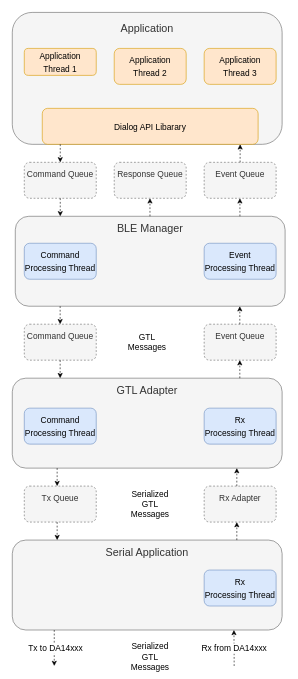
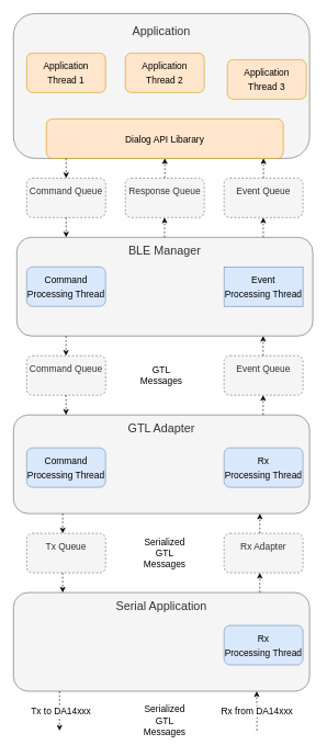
  <mxCell id="0" />
  <mxCell id="1" parent="0" />
  <mxCell id="2" value="&lt;div&gt;&lt;font style=&quot;font-size: 18px;&quot;&gt;Serial Application&lt;br&gt;&lt;/font&gt;&lt;/div&gt;&lt;div&gt;&lt;font style=&quot;font-size: 18px;&quot;&gt;&lt;br&gt;&lt;/font&gt;&lt;/div&gt;&lt;div&gt;&lt;font style=&quot;font-size: 18px;&quot;&gt;&lt;br&gt;&lt;/font&gt;&lt;/div&gt;&lt;div&gt;&lt;font style=&quot;font-size: 18px;&quot;&gt;&lt;br&gt;&lt;/font&gt;&lt;/div&gt;&lt;div&gt;&lt;font style=&quot;font-size: 18px;&quot;&gt;&lt;br&gt;&lt;/font&gt;&lt;/div&gt;&lt;div&gt;&lt;font style=&quot;font-size: 18px;&quot;&gt;&lt;br&gt;&lt;/font&gt;&lt;/div&gt;" style="rounded=1;whiteSpace=wrap;html=1;fillColor=#f5f5f5;fontColor=#333333;strokeColor=#666666;" parent="1" vertex="1"><mxGeometry x="20" y="900" width="450" height="150" as="geometry" /></mxCell>
  <mxCell id="3" value="&lt;div style=&quot;font-size: 18px;&quot;&gt;&lt;font style=&quot;font-size: 18px;&quot;&gt;Application&lt;/font&gt;&lt;/div&gt;&lt;div style=&quot;font-size: 18px;&quot;&gt;&lt;font style=&quot;font-size: 18px;&quot;&gt;&lt;br&gt;&lt;/font&gt;&lt;/div&gt;&lt;div style=&quot;font-size: 18px;&quot;&gt;&lt;font style=&quot;font-size: 18px;&quot;&gt;&lt;br&gt;&lt;/font&gt;&lt;/div&gt;&lt;div style=&quot;font-size: 18px;&quot;&gt;&lt;font style=&quot;font-size: 18px;&quot;&gt;&lt;br&gt;&lt;/font&gt;&lt;/div&gt;&lt;div&gt;&lt;br&gt;&lt;/div&gt;&lt;div&gt;&lt;br&gt;&lt;/div&gt;&lt;div&gt;&lt;br&gt;&lt;/div&gt;&lt;div&gt;&lt;br&gt;&lt;/div&gt;&lt;div&gt;&lt;br&gt;&lt;/div&gt;&lt;div&gt;&lt;br&gt;&lt;/div&gt;&lt;div&gt;&lt;br&gt;&lt;/div&gt;" style="rounded=1;whiteSpace=wrap;html=1;fillColor=#f5f5f5;fontColor=#333333;strokeColor=#666666;" parent="1" vertex="1"><mxGeometry x="20" y="20" width="450" height="220" as="geometry" /></mxCell>
- <mxCell id="4" value="&lt;div&gt;&lt;font style=&quot;font-size: 14px;&quot;&gt;Application&lt;br&gt;&lt;/font&gt;&lt;/div&gt;&lt;div&gt;&lt;font style=&quot;font-size: 14px;&quot;&gt;Thread 1&lt;/font&gt;&lt;/div&gt;" style="rounded=1;whiteSpace=wrap;html=1;fontSize=18;fillColor=#ffe6cc;strokeColor=#d79b00;" parent="1" vertex="1"><mxGeometry x="40" y="80" width="120" height="45" as="geometry" /></mxCell>
+ <mxCell id="4" value="&lt;div&gt;&lt;font style=&quot;font-size: 14px;&quot;&gt;Application&lt;br&gt;&lt;/font&gt;&lt;/div&gt;&lt;div&gt;&lt;font style=&quot;font-size: 14px;&quot;&gt;Thread 1&lt;/font&gt;&lt;/div&gt;" style="rounded=1;whiteSpace=wrap;html=1;fontSize=18;fillColor=#ffe6cc;strokeColor=#d79b00;" parent="1" vertex="1"><mxGeometry x="40" y="80" width="120" height="60" as="geometry" /></mxCell>
  <mxCell id="5" value="&lt;div&gt;&lt;font style=&quot;font-size: 14px;&quot;&gt;Application &lt;br&gt;&lt;/font&gt;&lt;/div&gt;&lt;div&gt;&lt;font style=&quot;font-size: 14px;&quot;&gt;Thread 2&lt;/font&gt;&lt;/div&gt;" style="rounded=1;whiteSpace=wrap;html=1;fontSize=18;fillColor=#ffe6cc;strokeColor=#d79b00;" parent="1" vertex="1"><mxGeometry x="190" y="80" width="120" height="60" as="geometry" /></mxCell>
- <mxCell id="6" value="&lt;div&gt;&lt;font style=&quot;font-size: 14px;&quot;&gt;Application &lt;br&gt;&lt;/font&gt;&lt;/div&gt;&lt;div&gt;&lt;font style=&quot;font-size: 14px;&quot;&gt;Thread 3&lt;/font&gt;&lt;/div&gt;" style="rounded=1;whiteSpace=wrap;html=1;fontSize=18;fillColor=#ffe6cc;strokeColor=#d79b00;" parent="1" vertex="1"><mxGeometry x="340" y="80" width="120" height="60" as="geometry" /></mxCell>
+ <mxCell id="6" value="&lt;div&gt;&lt;font style=&quot;font-size: 14px;&quot;&gt;Application &lt;br&gt;&lt;/font&gt;&lt;/div&gt;&lt;div&gt;&lt;font style=&quot;font-size: 14px;&quot;&gt;Thread 3&lt;/font&gt;&lt;/div&gt;" style="rounded=1;whiteSpace=wrap;html=1;fontSize=18;fillColor=#ffe6cc;strokeColor=#d79b00;" parent="1" vertex="1"><mxGeometry x="345" y="90" width="120" height="60" as="geometry" /></mxCell>
  <mxCell id="7" value="&lt;font style=&quot;font-size: 14px;&quot;&gt;Dialog API Libarary&lt;/font&gt;" style="rounded=1;whiteSpace=wrap;html=1;fontSize=18;fillColor=#ffe6cc;strokeColor=#d79b00;" parent="1" vertex="1"><mxGeometry x="70" y="180" width="360" height="60" as="geometry" /></mxCell>
  <mxCell id="8" value="&lt;div&gt;&lt;font style=&quot;font-size: 14px;&quot;&gt;Command Queue&lt;br&gt;&lt;/font&gt;&lt;/div&gt;&lt;div&gt;&lt;font style=&quot;font-size: 14px;&quot;&gt;&lt;br&gt;&lt;/font&gt;&lt;/div&gt;" style="rounded=1;whiteSpace=wrap;html=1;fontSize=18;dashed=1;fillColor=#f5f5f5;fontColor=#333333;strokeColor=#666666;" parent="1" vertex="1"><mxGeometry x="40" y="270" width="120" height="60" as="geometry" /></mxCell>
  <mxCell id="9" value="&lt;div&gt;&lt;font style=&quot;font-size: 14px;&quot;&gt;Response Queue&lt;/font&gt;&lt;/div&gt;&lt;div&gt;&lt;font style=&quot;font-size: 14px;&quot;&gt;&lt;br&gt;&lt;/font&gt;&lt;/div&gt;" style="rounded=1;whiteSpace=wrap;html=1;fontSize=18;dashed=1;fillColor=#f5f5f5;fontColor=#333333;strokeColor=#666666;" parent="1" vertex="1"><mxGeometry x="190" y="270" width="120" height="60" as="geometry" /></mxCell>
  <mxCell id="10" value="&lt;div&gt;&lt;font style=&quot;font-size: 14px;&quot;&gt;Event Queue&lt;/font&gt;&lt;/div&gt;&lt;div&gt;&lt;font style=&quot;font-size: 14px;&quot;&gt;&lt;br&gt;&lt;/font&gt;&lt;/div&gt;" style="rounded=1;whiteSpace=wrap;html=1;fontSize=18;dashed=1;fillColor=#f5f5f5;fontColor=#333333;strokeColor=#666666;" parent="1" vertex="1"><mxGeometry x="340" y="270" width="120" height="60" as="geometry" /></mxCell>
  <mxCell id="11" value="&lt;div style=&quot;font-size: 18px;&quot;&gt;&lt;font style=&quot;font-size: 18px;&quot;&gt;BLE Manager&lt;/font&gt;&lt;/div&gt;&lt;div style=&quot;font-size: 18px;&quot;&gt;&lt;font style=&quot;font-size: 18px;&quot;&gt;&lt;br&gt;&lt;/font&gt;&lt;/div&gt;&lt;div style=&quot;font-size: 18px;&quot;&gt;&lt;font style=&quot;font-size: 18px;&quot;&gt;&lt;br&gt;&lt;/font&gt;&lt;/div&gt;&lt;div style=&quot;font-size: 18px;&quot;&gt;&lt;font style=&quot;font-size: 18px;&quot;&gt;&lt;br&gt;&lt;/font&gt;&lt;/div&gt;&lt;div style=&quot;font-size: 18px;&quot;&gt;&lt;font style=&quot;font-size: 18px;&quot;&gt;&lt;br&gt;&lt;/font&gt;&lt;/div&gt;&lt;div style=&quot;font-size: 18px;&quot;&gt;&lt;font style=&quot;font-size: 18px;&quot;&gt;&lt;br&gt;&lt;/font&gt;&lt;/div&gt;" style="rounded=1;whiteSpace=wrap;html=1;fillColor=#f5f5f5;fontColor=#333333;strokeColor=#666666;" parent="1" vertex="1"><mxGeometry x="25" y="360" width="450" height="150" as="geometry" /></mxCell>
  <mxCell id="12" value="&lt;font style=&quot;font-size: 14px;&quot;&gt;Command Processing Thread&lt;/font&gt;" style="rounded=1;whiteSpace=wrap;html=1;fontSize=18;fillColor=#dae8fc;strokeColor=#6c8ebf;" parent="1" vertex="1"><mxGeometry x="40" y="405" width="120" height="60" as="geometry" /></mxCell>
  <mxCell id="13" value="&lt;div&gt;&lt;font style=&quot;font-size: 14px;&quot;&gt;Command Queue&lt;br&gt;&lt;/font&gt;&lt;/div&gt;&lt;div&gt;&lt;font style=&quot;font-size: 14px;&quot;&gt;&lt;br&gt;&lt;/font&gt;&lt;/div&gt;" style="rounded=1;whiteSpace=wrap;html=1;fontSize=18;dashed=1;fillColor=#f5f5f5;fontColor=#333333;strokeColor=#666666;" parent="1" vertex="1"><mxGeometry x="40" y="540" width="120" height="60" as="geometry" /></mxCell>
  <mxCell id="14" value="&lt;div&gt;&lt;font style=&quot;font-size: 14px;&quot;&gt;Event Queue&lt;/font&gt;&lt;/div&gt;&lt;div&gt;&lt;font style=&quot;font-size: 14px;&quot;&gt;&lt;br&gt;&lt;/font&gt;&lt;/div&gt;" style="rounded=1;whiteSpace=wrap;html=1;fontSize=18;dashed=1;fillColor=#f5f5f5;fontColor=#333333;strokeColor=#666666;" parent="1" vertex="1"><mxGeometry x="340" y="540" width="120" height="60" as="geometry" /></mxCell>
  <mxCell id="15" value="&lt;div style=&quot;font-size: 18px;&quot;&gt;&lt;font style=&quot;font-size: 18px;&quot;&gt;GTL Adapter&lt;/font&gt;&lt;/div&gt;&lt;div style=&quot;font-size: 18px;&quot;&gt;&lt;font style=&quot;font-size: 18px;&quot;&gt;&lt;br&gt;&lt;/font&gt;&lt;/div&gt;&lt;div style=&quot;font-size: 18px;&quot;&gt;&lt;font style=&quot;font-size: 18px;&quot;&gt;&lt;br&gt;&lt;/font&gt;&lt;/div&gt;&lt;div style=&quot;font-size: 18px;&quot;&gt;&lt;font style=&quot;font-size: 18px;&quot;&gt;&lt;br&gt;&lt;/font&gt;&lt;/div&gt;&lt;div style=&quot;font-size: 18px;&quot;&gt;&lt;font style=&quot;font-size: 18px;&quot;&gt;&lt;br&gt;&lt;/font&gt;&lt;/div&gt;&lt;div style=&quot;font-size: 18px;&quot;&gt;&lt;font style=&quot;font-size: 18px;&quot;&gt;&lt;br&gt;&lt;/font&gt;&lt;/div&gt;" style="rounded=1;whiteSpace=wrap;html=1;fillColor=#f5f5f5;fontColor=#333333;strokeColor=#666666;" parent="1" vertex="1"><mxGeometry x="20" y="630" width="450" height="150" as="geometry" /></mxCell>
  <mxCell id="16" value="&lt;div&gt;&lt;font style=&quot;font-size: 14px;&quot;&gt;Tx Queue&lt;br&gt;&lt;/font&gt;&lt;/div&gt;&lt;div&gt;&lt;font style=&quot;font-size: 14px;&quot;&gt;&lt;br&gt;&lt;/font&gt;&lt;/div&gt;" style="rounded=1;whiteSpace=wrap;html=1;fontSize=18;dashed=1;fillColor=#f5f5f5;strokeColor=#666666;fontColor=#333333;" parent="1" vertex="1"><mxGeometry x="40" y="810" width="120" height="60" as="geometry" /></mxCell>
  <mxCell id="17" value="&lt;div&gt;&lt;font style=&quot;font-size: 14px;&quot;&gt;Rx Adapter&lt;/font&gt;&lt;/div&gt;&lt;div&gt;&lt;font style=&quot;font-size: 14px;&quot;&gt;&lt;br&gt;&lt;/font&gt;&lt;/div&gt;" style="rounded=1;whiteSpace=wrap;html=1;fontSize=18;dashed=1;fillColor=#f5f5f5;strokeColor=#666666;fontColor=#333333;" parent="1" vertex="1"><mxGeometry x="340" y="810" width="120" height="60" as="geometry" /></mxCell>
  <mxCell id="18" value="" style="endArrow=classic;html=1;rounded=0;fontSize=14;entryX=0.5;entryY=0;entryDx=0;entryDy=0;dashed=1;" parent="1" target="8" edge="1"><mxGeometry width="50" height="50" relative="1" as="geometry"><mxPoint x="100" y="240" as="sourcePoint" /><mxPoint x="510" y="550" as="targetPoint" /></mxGeometry></mxCell>
+ <mxCell id="19" value="" style="endArrow=classic;html=1;rounded=0;fontSize=14;exitX=0.5;exitY=0;exitDx=0;exitDy=0;entryX=0.5;entryY=1;entryDx=0;entryDy=0;dashed=1;" parent="1" source="9" target="7" edge="1"><mxGeometry width="50" height="50" relative="1" as="geometry"><mxPoint x="250" y="290" as="sourcePoint" /><mxPoint x="300" y="240" as="targetPoint" /></mxGeometry></mxCell>
  <mxCell id="20" value="" style="endArrow=classic;html=1;rounded=0;fontSize=14;exitX=0.5;exitY=0;exitDx=0;exitDy=0;dashed=1;" parent="1" source="10" edge="1"><mxGeometry width="50" height="50" relative="1" as="geometry"><mxPoint x="480" y="310" as="sourcePoint" /><mxPoint x="400" y="240" as="targetPoint" /></mxGeometry></mxCell>
  <mxCell id="21" value="" style="endArrow=classic;html=1;rounded=0;fontSize=14;exitX=0.5;exitY=1;exitDx=0;exitDy=0;dashed=1;" parent="1" source="8" edge="1"><mxGeometry width="50" height="50" relative="1" as="geometry"><mxPoint x="-30" y="400" as="sourcePoint" /><mxPoint x="100" y="360" as="targetPoint" /></mxGeometry></mxCell>
  <mxCell id="22" value="" style="endArrow=classic;html=1;rounded=0;fontSize=14;exitX=0.5;exitY=0;exitDx=0;exitDy=0;dashed=1;" parent="1" edge="1"><mxGeometry width="50" height="50" relative="1" as="geometry"><mxPoint x="399.64" y="360" as="sourcePoint" /><mxPoint x="399.64" y="330" as="targetPoint" /></mxGeometry></mxCell>
  <mxCell id="23" value="" style="endArrow=classic;html=1;rounded=0;fontSize=14;exitX=0.5;exitY=0;exitDx=0;exitDy=0;dashed=1;" parent="1" edge="1"><mxGeometry width="50" height="50" relative="1" as="geometry"><mxPoint x="249.64" y="360" as="sourcePoint" /><mxPoint x="249.64" y="330" as="targetPoint" /></mxGeometry></mxCell>
  <mxCell id="24" value="" style="endArrow=classic;html=1;rounded=0;fontSize=14;exitX=0.5;exitY=1;exitDx=0;exitDy=0;dashed=1;" parent="1" edge="1"><mxGeometry width="50" height="50" relative="1" as="geometry"><mxPoint x="99.82" y="510" as="sourcePoint" /><mxPoint x="99.82" y="540" as="targetPoint" /></mxGeometry></mxCell>
  <mxCell id="25" value="" style="endArrow=classic;html=1;rounded=0;fontSize=14;exitX=0.5;exitY=0;exitDx=0;exitDy=0;dashed=1;" parent="1" edge="1"><mxGeometry width="50" height="50" relative="1" as="geometry"><mxPoint x="399.46" y="540" as="sourcePoint" /><mxPoint x="399.46" y="510" as="targetPoint" /></mxGeometry></mxCell>
  <mxCell id="26" value="" style="endArrow=classic;html=1;rounded=0;fontSize=14;exitX=0.5;exitY=1;exitDx=0;exitDy=0;dashed=1;" parent="1" edge="1"><mxGeometry width="50" height="50" relative="1" as="geometry"><mxPoint x="99.82" y="600" as="sourcePoint" /><mxPoint x="99.82" y="630" as="targetPoint" /></mxGeometry></mxCell>
  <mxCell id="27" value="" style="endArrow=classic;html=1;rounded=0;fontSize=14;exitX=0.5;exitY=0;exitDx=0;exitDy=0;dashed=1;" parent="1" edge="1"><mxGeometry width="50" height="50" relative="1" as="geometry"><mxPoint x="399.46" y="630" as="sourcePoint" /><mxPoint x="399.46" y="600" as="targetPoint" /></mxGeometry></mxCell>
  <mxCell id="28" value="" style="endArrow=classic;html=1;rounded=0;fontSize=14;exitX=0.5;exitY=1;exitDx=0;exitDy=0;dashed=1;" parent="1" edge="1"><mxGeometry width="50" height="50" relative="1" as="geometry"><mxPoint x="94.82" y="780" as="sourcePoint" /><mxPoint x="94.82" y="810" as="targetPoint" /></mxGeometry></mxCell>
  <mxCell id="29" value="" style="endArrow=classic;html=1;rounded=0;fontSize=14;exitX=0.5;exitY=0;exitDx=0;exitDy=0;dashed=1;" parent="1" edge="1"><mxGeometry width="50" height="50" relative="1" as="geometry"><mxPoint x="394.46" y="810" as="sourcePoint" /><mxPoint x="394.46" y="780" as="targetPoint" /></mxGeometry></mxCell>
  <mxCell id="30" value="" style="endArrow=classic;html=1;rounded=0;fontSize=14;exitX=0.5;exitY=1;exitDx=0;exitDy=0;dashed=1;" parent="1" edge="1"><mxGeometry width="50" height="50" relative="1" as="geometry"><mxPoint x="94.82" y="870" as="sourcePoint" /><mxPoint x="94.82" y="900" as="targetPoint" /></mxGeometry></mxCell>
  <mxCell id="31" value="" style="endArrow=classic;html=1;rounded=0;fontSize=14;exitX=0.5;exitY=0;exitDx=0;exitDy=0;dashed=1;" parent="1" edge="1"><mxGeometry width="50" height="50" relative="1" as="geometry"><mxPoint x="394.46" y="900" as="sourcePoint" /><mxPoint x="394.46" y="870" as="targetPoint" /></mxGeometry></mxCell>
  <mxCell id="32" value="" style="endArrow=classic;html=1;rounded=0;fontSize=14;exitX=0.5;exitY=1;exitDx=0;exitDy=0;dashed=1;" parent="1" edge="1"><mxGeometry width="50" height="50" relative="1" as="geometry"><mxPoint x="90" y="1050" as="sourcePoint" /><mxPoint x="90" y="1110" as="targetPoint" /></mxGeometry></mxCell>
  <mxCell id="33" value="Tx to DA14xxx" style="edgeLabel;html=1;align=center;verticalAlign=middle;resizable=0;points=[];fontSize=14;" parent="32" vertex="1" connectable="0"><mxGeometry x="-0.451" y="1" relative="1" as="geometry"><mxPoint y="14" as="offset" /></mxGeometry></mxCell>
  <mxCell id="34" value="" style="endArrow=classic;html=1;rounded=0;fontSize=14;dashed=1;" parent="1" edge="1"><mxGeometry width="50" height="50" relative="1" as="geometry"><mxPoint x="390" y="1110" as="sourcePoint" /><mxPoint x="389.64" y="1050" as="targetPoint" /><Array as="points"><mxPoint x="390" y="1090" /></Array></mxGeometry></mxCell>
  <mxCell id="35" value="Rx from DA14xxx" style="edgeLabel;html=1;align=center;verticalAlign=middle;resizable=0;points=[];fontSize=14;" parent="34" vertex="1" connectable="0"><mxGeometry x="0.308" relative="1" as="geometry"><mxPoint y="9" as="offset" /></mxGeometry></mxCell>
  <mxCell id="36" value="GTL Messages" style="text;html=1;strokeColor=none;fillColor=none;align=center;verticalAlign=middle;whiteSpace=wrap;rounded=0;fontSize=14;" parent="1" vertex="1"><mxGeometry x="210" y="555" width="70" height="30" as="geometry" /></mxCell>
  <mxCell id="37" value="Serialized GTL Messages" style="text;html=1;strokeColor=none;fillColor=none;align=center;verticalAlign=middle;whiteSpace=wrap;rounded=0;fontSize=14;" parent="1" vertex="1"><mxGeometry x="215" y="825" width="70" height="30" as="geometry" /></mxCell>
  <mxCell id="38" value="Serialized GTL Messages" style="text;html=1;strokeColor=none;fillColor=none;align=center;verticalAlign=middle;whiteSpace=wrap;rounded=0;fontSize=14;" parent="1" vertex="1"><mxGeometry x="215" y="1080" width="70" height="30" as="geometry" /></mxCell>
- <mxCell id="39" value="&lt;div&gt;&lt;font style=&quot;font-size: 14px;&quot;&gt;Event&lt;/font&gt;&lt;/div&gt;&lt;div&gt;&lt;font style=&quot;font-size: 14px;&quot;&gt;Processing Thread&lt;/font&gt;&lt;/div&gt;" style="rounded=1;whiteSpace=wrap;html=1;fontSize=18;fillColor=#dae8fc;strokeColor=#6c8ebf;" vertex="1" parent="1"><mxGeometry x="340" y="405" width="120" height="60" as="geometry" /></mxCell>
+ <mxCell id="39" value="&lt;div&gt;&lt;font style=&quot;font-size: 14px;&quot;&gt;Event&lt;/font&gt;&lt;/div&gt;&lt;div&gt;&lt;font style=&quot;font-size: 14px;&quot;&gt;Processing Thread&lt;/font&gt;&lt;/div&gt;" style="whiteSpace=wrap;html=1;fontSize=18;fillColor=#dae8fc;strokeColor=#6c8ebf;rounded=0;" vertex="1" parent="1"><mxGeometry x="340" y="405" width="120" height="60" as="geometry" /></mxCell>
  <mxCell id="40" value="&lt;font style=&quot;font-size: 14px;&quot;&gt;Command Processing Thread&lt;/font&gt;" style="rounded=1;whiteSpace=wrap;html=1;fontSize=18;fillColor=#dae8fc;strokeColor=#6c8ebf;" vertex="1" parent="1"><mxGeometry x="40" y="680" width="120" height="60" as="geometry" /></mxCell>
  <mxCell id="41" value="&lt;div&gt;&lt;font style=&quot;font-size: 14px;&quot;&gt;Rx &lt;br&gt;&lt;/font&gt;&lt;/div&gt;&lt;div&gt;&lt;font style=&quot;font-size: 14px;&quot;&gt;Processing Thread&lt;/font&gt;&lt;/div&gt;" style="rounded=1;whiteSpace=wrap;html=1;fontSize=18;fillColor=#dae8fc;strokeColor=#6c8ebf;" vertex="1" parent="1"><mxGeometry x="340" y="680" width="120" height="60" as="geometry" /></mxCell>
  <mxCell id="42" value="&lt;div&gt;&lt;font style=&quot;font-size: 14px;&quot;&gt;Rx &lt;br&gt;&lt;/font&gt;&lt;/div&gt;&lt;div&gt;&lt;font style=&quot;font-size: 14px;&quot;&gt;Processing Thread&lt;/font&gt;&lt;/div&gt;" style="rounded=1;whiteSpace=wrap;html=1;fontSize=18;fillColor=#dae8fc;strokeColor=#6c8ebf;" vertex="1" parent="1"><mxGeometry x="340" y="950" width="120" height="60" as="geometry" /></mxCell>
